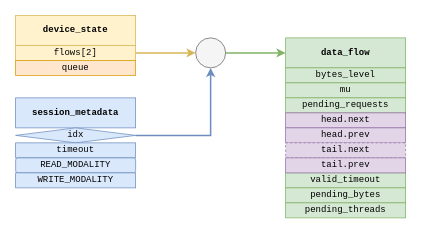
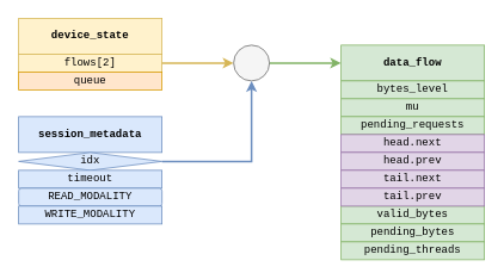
  <mxCell id="0" />
  <mxCell id="1" parent="0" />
  <mxCell id="2" value="" style="group" parent="1" vertex="1" connectable="0"><mxGeometry x="380" y="50" width="160" height="240" as="geometry" /></mxCell>
  <mxCell id="3" value="&lt;b&gt;data_flow&lt;/b&gt;" style="rounded=0;whiteSpace=wrap;html=1;fontFamily=Courier New;fillColor=#d5e8d4;strokeColor=#82b366;" parent="2" vertex="1"><mxGeometry width="160" height="40" as="geometry" /></mxCell>
  <mxCell id="4" value="bytes_level" style="rounded=0;whiteSpace=wrap;html=1;fontFamily=Courier New;fillColor=#d5e8d4;strokeColor=#82b366;" parent="2" vertex="1"><mxGeometry y="40" width="160" height="20" as="geometry" /></mxCell>
  <mxCell id="5" value="mu" style="rounded=0;whiteSpace=wrap;html=1;fontFamily=Courier New;fillColor=#d5e8d4;strokeColor=#82b366;" parent="2" vertex="1"><mxGeometry y="60" width="160" height="20" as="geometry" /></mxCell>
  <mxCell id="6" value="pending_requests" style="rounded=0;whiteSpace=wrap;html=1;fontFamily=Courier New;fillColor=#d5e8d4;strokeColor=#82b366;" parent="2" vertex="1"><mxGeometry y="80" width="160" height="20" as="geometry" /></mxCell>
- <mxCell id="7" value="valid_timeout" style="rounded=0;whiteSpace=wrap;html=1;fontFamily=Courier New;fillColor=#d5e8d4;strokeColor=#82b366;" parent="2" vertex="1"><mxGeometry y="180" width="160" height="20" as="geometry" /></mxCell>
+ <mxCell id="7" value="valid_bytes" style="rounded=0;whiteSpace=wrap;html=1;fontFamily=Courier New;fillColor=#d5e8d4;strokeColor=#82b366;" parent="2" vertex="1"><mxGeometry y="180" width="160" height="20" as="geometry" /></mxCell>
  <mxCell id="8" value="pending_bytes" style="rounded=0;whiteSpace=wrap;html=1;fontFamily=Courier New;fillColor=#d5e8d4;strokeColor=#82b366;" parent="2" vertex="1"><mxGeometry y="200" width="160" height="20" as="geometry" /></mxCell>
  <mxCell id="9" value="pending_threads" style="rounded=0;whiteSpace=wrap;html=1;fontFamily=Courier New;fillColor=#d5e8d4;strokeColor=#82b366;" parent="2" vertex="1"><mxGeometry y="220" width="160" height="20" as="geometry" /></mxCell>
  <mxCell id="10" value="head.next" style="rounded=0;whiteSpace=wrap;html=1;fontFamily=Courier New;fillColor=#e1d5e7;strokeColor=#9673a6;" parent="2" vertex="1"><mxGeometry y="100" width="160" height="20" as="geometry" /></mxCell>
  <mxCell id="11" value="head.prev" style="rounded=0;whiteSpace=wrap;html=1;fontFamily=Courier New;fillColor=#e1d5e7;strokeColor=#9673a6;" parent="2" vertex="1"><mxGeometry y="120" width="160" height="20" as="geometry" /></mxCell>
- <mxCell id="12" value="tail.next" style="rounded=0;whiteSpace=wrap;html=1;fontFamily=Courier New;fillColor=#e1d5e7;strokeColor=#9673a6;dashed=1;" parent="2" vertex="1"><mxGeometry y="140" width="160" height="20" as="geometry" /></mxCell>
+ <mxCell id="12" value="tail.next" style="rounded=0;whiteSpace=wrap;html=1;fontFamily=Courier New;fillColor=#e1d5e7;strokeColor=#9673a6;" parent="2" vertex="1"><mxGeometry y="140" width="160" height="20" as="geometry" /></mxCell>
  <mxCell id="13" value="tail.prev" style="rounded=0;whiteSpace=wrap;html=1;fontFamily=Courier New;fillColor=#e1d5e7;strokeColor=#9673a6;" parent="2" vertex="1"><mxGeometry y="160" width="160" height="20" as="geometry" /></mxCell>
  <mxCell id="14" value="" style="group;align=center;" parent="1" vertex="1" connectable="0"><mxGeometry x="20" y="20" width="160" height="80" as="geometry" /></mxCell>
  <mxCell id="15" value="device_state" style="rounded=0;whiteSpace=wrap;html=1;fontFamily=Courier New;fillColor=#fff2cc;strokeColor=#d6b656;fontStyle=1;align=center;" parent="14" vertex="1"><mxGeometry width="160" height="40" as="geometry" /></mxCell>
  <mxCell id="16" value="flows[2]" style="rounded=0;whiteSpace=wrap;html=1;fontFamily=Courier New;fillColor=#fff2cc;strokeColor=#d6b656;align=center;" parent="14" vertex="1"><mxGeometry y="40" width="160" height="20" as="geometry" /></mxCell>
  <mxCell id="17" value="queue" style="rounded=0;whiteSpace=wrap;html=1;fontFamily=Courier New;fillColor=#ffe6cc;strokeColor=#d79b00;align=center;" parent="14" vertex="1"><mxGeometry y="60" width="160" height="20" as="geometry" /></mxCell>
  <mxCell id="18" value="" style="group" parent="1" vertex="1" connectable="0"><mxGeometry x="20" y="130" width="160" height="120" as="geometry" /></mxCell>
  <mxCell id="19" value="&lt;b&gt;session_metadata&lt;/b&gt;" style="rounded=0;whiteSpace=wrap;html=1;fontFamily=Courier New;fillColor=#dae8fc;strokeColor=#6c8ebf;" parent="18" vertex="1"><mxGeometry width="160" height="40" as="geometry" /></mxCell>
  <mxCell id="20" value="idx" style="rhombus;whiteSpace=wrap;html=1;fontFamily=Courier New;fillColor=#dae8fc;strokeColor=#6c8ebf;" parent="18" vertex="1"><mxGeometry y="40" width="160" height="20" as="geometry" /></mxCell>
  <mxCell id="21" value="timeout" style="rounded=0;whiteSpace=wrap;html=1;fontFamily=Courier New;fillColor=#dae8fc;strokeColor=#6c8ebf;" parent="18" vertex="1"><mxGeometry y="60" width="160" height="20" as="geometry" /></mxCell>
  <mxCell id="22" value="READ_MODALITY" style="whiteSpace=wrap;html=1;fontFamily=Courier New;fillColor=#dae8fc;strokeColor=#6c8ebf;rounded=1;" parent="18" vertex="1"><mxGeometry y="80" width="160" height="20" as="geometry" /></mxCell>
  <mxCell id="23" value="WRITE_MODALITY" style="rounded=0;whiteSpace=wrap;html=1;fontFamily=Courier New;fillColor=#dae8fc;strokeColor=#6c8ebf;" parent="18" vertex="1"><mxGeometry y="100" width="160" height="20" as="geometry" /></mxCell>
  <mxCell id="24" style="edgeStyle=orthogonalEdgeStyle;rounded=0;orthogonalLoop=1;jettySize=auto;html=1;entryX=0;entryY=0.5;entryDx=0;entryDy=0;fontSize=24;startArrow=none;startFill=0;endArrow=classic;endFill=1;strokeColor=#82b366;strokeWidth=2;fillColor=#d5e8d4;" parent="1" source="25" target="3" edge="1"><mxGeometry relative="1" as="geometry" /></mxCell>
  <mxCell id="25" value="" style="ellipse;whiteSpace=wrap;html=1;aspect=fixed;fontSize=24;fillColor=#f5f5f5;fontColor=#333333;strokeColor=#666666;" parent="1" vertex="1"><mxGeometry x="260" y="50" width="40" height="40" as="geometry" /></mxCell>
  <mxCell id="26" style="edgeStyle=orthogonalEdgeStyle;rounded=0;orthogonalLoop=1;jettySize=auto;html=1;entryX=0;entryY=0.5;entryDx=0;entryDy=0;fontSize=24;startArrow=none;startFill=0;endArrow=classic;endFill=1;strokeColor=#d6b656;strokeWidth=2;fillColor=#fff2cc;" parent="1" source="16" target="25" edge="1"><mxGeometry relative="1" as="geometry" /></mxCell>
  <mxCell id="27" style="edgeStyle=orthogonalEdgeStyle;rounded=0;orthogonalLoop=1;jettySize=auto;html=1;entryX=0.5;entryY=1;entryDx=0;entryDy=0;fontSize=24;startArrow=none;startFill=0;endArrow=classic;endFill=1;strokeColor=#6c8ebf;strokeWidth=2;fillColor=#dae8fc;" parent="1" source="20" target="25" edge="1"><mxGeometry relative="1" as="geometry" /></mxCell>
